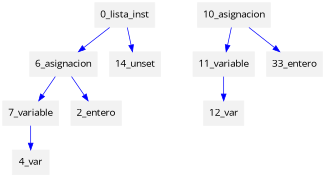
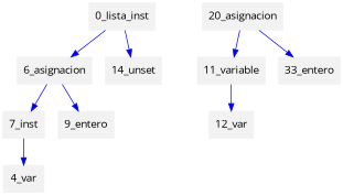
  digraph {
    fontname="Open Sans"
    rankdir=UD
    node [color=Gray95 fontname="Open Sans" shape=box style=filled]
    edge [color=blue fontname="Open Sans"]
    "0_lista_inst"
    "6_asignacion"
    "14_unset"
-   "7_variable"
-   "9_entero" [label="2_entero"]
-   "10_asignacion"
+   "7_variable" [label="7_inst"]
+   "9_entero"
+   "10_asignacion" [label="20_asignacion"]
    "11_variable"
    n8 [label="33_entero"]
    n9 [label="4_var"]
    "12_var"
    "0_lista_inst" -> "6_asignacion"
    "0_lista_inst" -> "14_unset"
    "6_asignacion" -> "7_variable"
    "6_asignacion" -> "9_entero"
    "7_variable" -> n9
    "10_asignacion" -> "11_variable"
    "10_asignacion" -> n8
    "11_variable" -> "12_var"
  }
